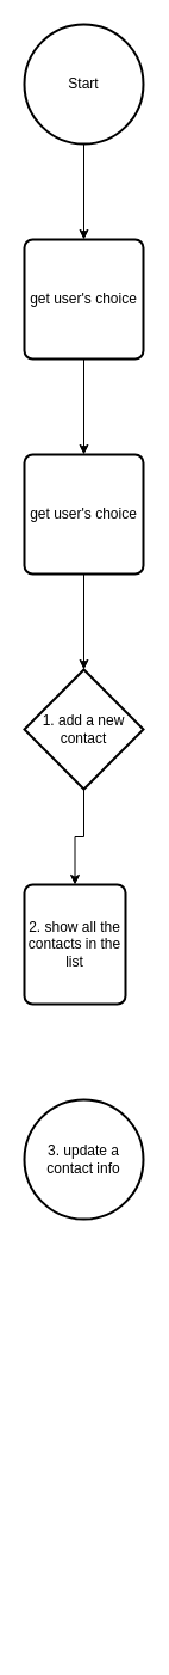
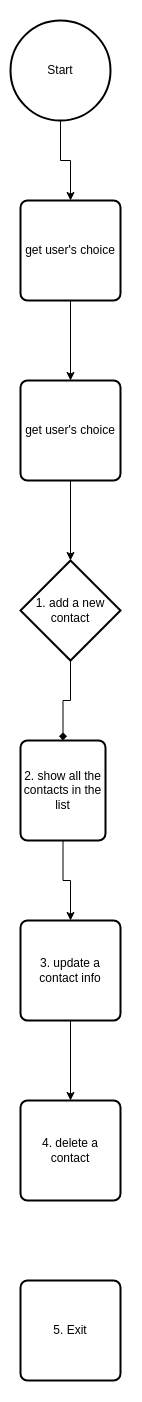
  <mxCell id="0" />
  <mxCell id="1" parent="0" />
  <mxCell id="2" style="edgeStyle=orthogonalEdgeStyle;rounded=0;orthogonalLoop=1;jettySize=auto;html=1;exitX=0.5;exitY=1;exitDx=0;exitDy=0;exitPerimeter=0;entryX=0.5;entryY=0;entryDx=0;entryDy=0;" edge="1" parent="1" source="3" target="5"><mxGeometry relative="1" as="geometry" /></mxCell>
- <mxCell id="3" value="Start" style="strokeWidth=2;html=1;shape=mxgraph.flowchart.start_2;whiteSpace=wrap;" vertex="1" parent="1"><mxGeometry x="20" width="100" height="100" as="geometry" y="20" /></mxCell>
+ <mxCell id="3" value="Start" style="strokeWidth=2;html=1;shape=mxgraph.flowchart.start_2;whiteSpace=wrap;" vertex="1" parent="1"><mxGeometry x="10" y="20" width="100" height="100" as="geometry" /></mxCell>
  <mxCell id="4" value="" style="edgeStyle=orthogonalEdgeStyle;rounded=0;orthogonalLoop=1;jettySize=auto;html=1;" edge="1" parent="1" source="5" target="7"><mxGeometry relative="1" as="geometry" /></mxCell>
  <mxCell id="5" value="get user's choice" style="rounded=1;whiteSpace=wrap;html=1;absoluteArcSize=1;arcSize=14;strokeWidth=2;" vertex="1" parent="1"><mxGeometry x="20" y="200" width="100" height="100" as="geometry" /></mxCell>
  <mxCell id="6" value="" style="edgeStyle=orthogonalEdgeStyle;rounded=0;orthogonalLoop=1;jettySize=auto;html=1;" edge="1" parent="1" source="7" target="9"><mxGeometry relative="1" as="geometry" /></mxCell>
  <mxCell id="7" value="get user's choice" style="rounded=1;whiteSpace=wrap;html=1;absoluteArcSize=1;arcSize=14;strokeWidth=2;" vertex="1" parent="1"><mxGeometry x="20" y="380" width="100" height="100" as="geometry" /></mxCell>
- <mxCell id="8" value="" style="edgeStyle=orthogonalEdgeStyle;rounded=0;orthogonalLoop=1;jettySize=auto;html=1;" edge="1" parent="1" source="9" target="11"><mxGeometry relative="1" as="geometry" /></mxCell>
+ <mxCell id="8" value="" style="edgeStyle=orthogonalEdgeStyle;rounded=0;orthogonalLoop=1;jettySize=auto;html=1;endArrow=diamond;" edge="1" parent="1" source="9" target="11"><mxGeometry relative="1" as="geometry" /></mxCell>
  <mxCell id="9" value="1. add a new contact" style="rhombus;whiteSpace=wrap;html=1;absoluteArcSize=1;arcSize=14;strokeWidth=2;" vertex="1" parent="1"><mxGeometry x="20" y="560" width="100" height="100" as="geometry" /></mxCell>
+ <mxCell id="10" value="" style="edgeStyle=orthogonalEdgeStyle;rounded=0;orthogonalLoop=1;jettySize=auto;html=1;" edge="1" parent="1" source="11" target="13"><mxGeometry relative="1" as="geometry" /></mxCell>
  <mxCell id="11" value="2. show all the contacts in the list" style="rounded=1;whiteSpace=wrap;html=1;absoluteArcSize=1;arcSize=14;strokeWidth=2;" vertex="1" parent="1"><mxGeometry x="20" y="740" width="85" height="100" as="geometry" /></mxCell>
- <mxCell id="13" value="3. update a contact info" style="ellipse;whiteSpace=wrap;html=1;absoluteArcSize=1;arcSize=14;strokeWidth=2;" vertex="1" parent="1"><mxGeometry x="20" y="920" width="100" height="100" as="geometry" /></mxCell>
+ <mxCell id="12" value="" style="edgeStyle=orthogonalEdgeStyle;rounded=0;orthogonalLoop=1;jettySize=auto;html=1;" edge="1" parent="1" source="13" target="14"><mxGeometry relative="1" as="geometry" /></mxCell>
+ <mxCell id="13" value="3. update a contact info" style="rounded=1;whiteSpace=wrap;html=1;absoluteArcSize=1;arcSize=14;strokeWidth=2;" vertex="1" parent="1"><mxGeometry x="20" y="920" width="100" height="100" as="geometry" /></mxCell>
+ <mxCell id="14" value="4. delete a contact" style="rounded=1;whiteSpace=wrap;html=1;absoluteArcSize=1;arcSize=14;strokeWidth=2;" vertex="1" parent="1"><mxGeometry x="20" y="1100" width="100" height="100" as="geometry" /></mxCell>
+ <mxCell id="15" value="5. Exit" style="rounded=1;whiteSpace=wrap;html=1;absoluteArcSize=1;arcSize=14;strokeWidth=2;" vertex="1" parent="1"><mxGeometry x="20" y="1280" width="100" height="100" as="geometry" /></mxCell>
